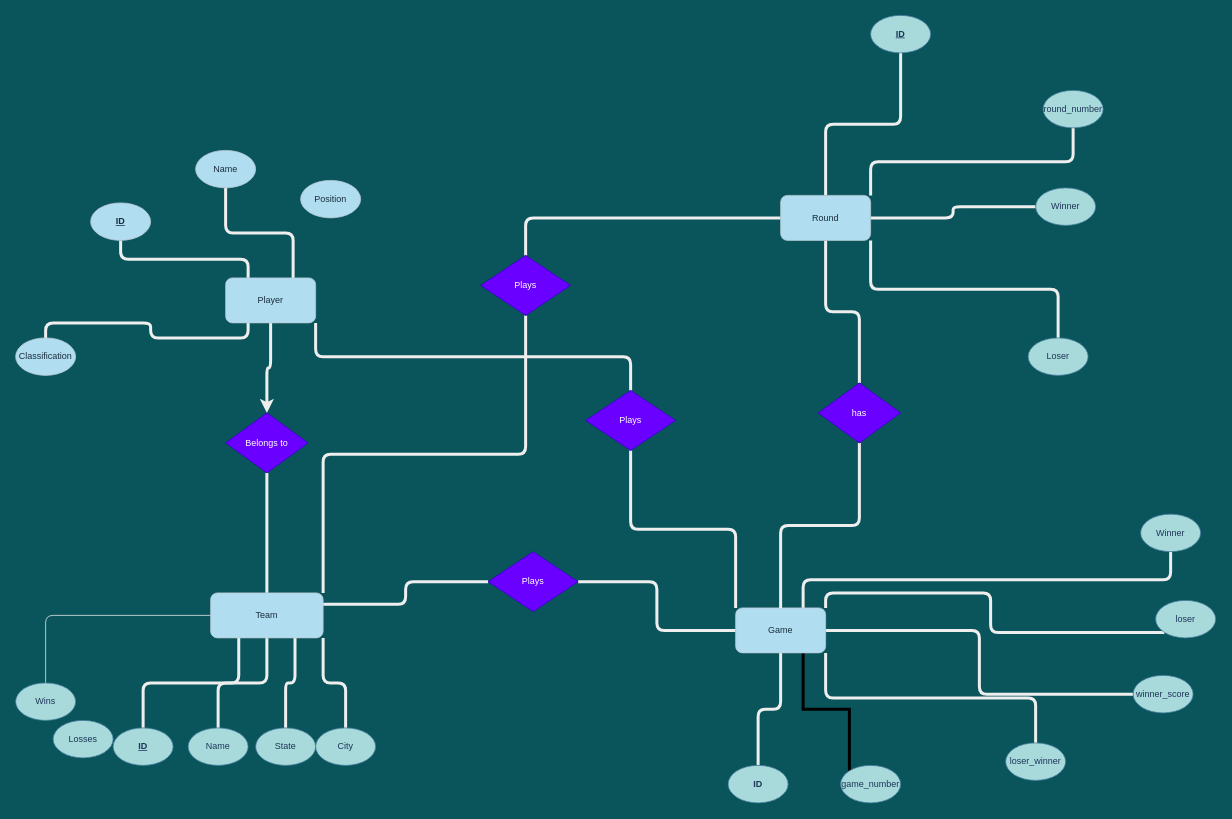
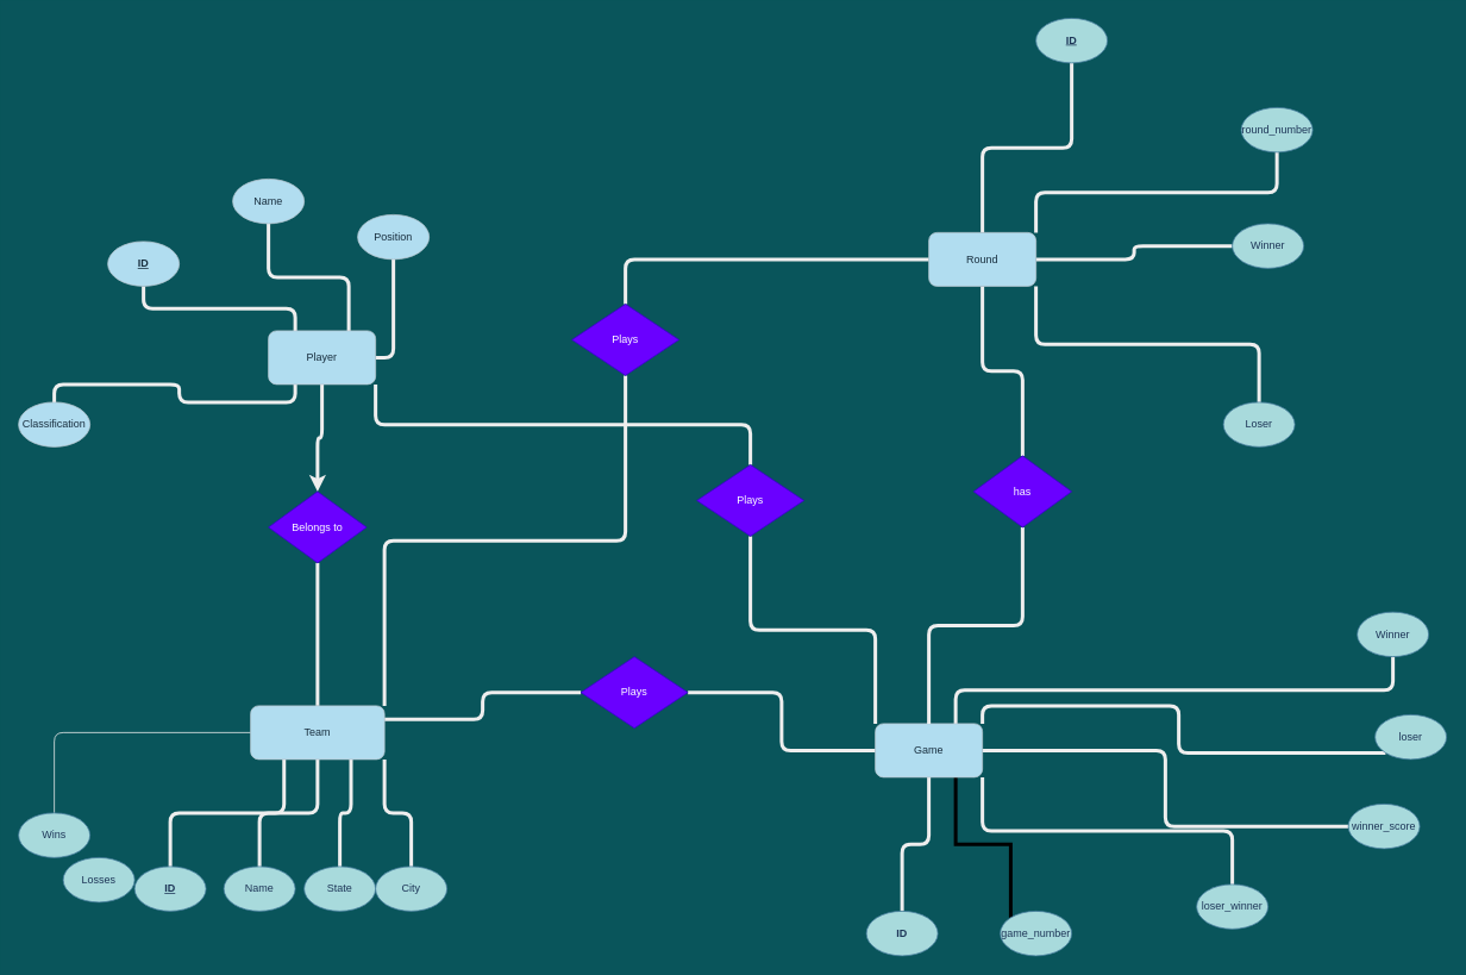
  <mxCell id="0" />
  <mxCell id="1" parent="0" />
  <mxCell id="2" style="edgeStyle=orthogonalEdgeStyle;curved=0;rounded=1;sketch=0;orthogonalLoop=1;jettySize=auto;html=1;exitX=0.25;exitY=0;exitDx=0;exitDy=0;entryX=0.5;entryY=1;entryDx=0;entryDy=0;fontColor=#FFFFFF;strokeColor=#EEEEEE;labelBackgroundColor=#09555B;endArrow=none;endFill=0;strokeWidth=4;" parent="1" source="8" target="35" edge="1"><mxGeometry relative="1" as="geometry" /></mxCell>
  <mxCell id="3" style="edgeStyle=orthogonalEdgeStyle;curved=0;rounded=1;sketch=0;orthogonalLoop=1;jettySize=auto;html=1;exitX=0.75;exitY=0;exitDx=0;exitDy=0;fontColor=#FFFFFF;strokeColor=#EEEEEE;entryX=0.5;entryY=1;entryDx=0;entryDy=0;labelBackgroundColor=#09555B;endArrow=none;endFill=0;strokeWidth=4;" parent="1" source="8" target="34" edge="1"><mxGeometry relative="1" as="geometry"><mxPoint x="460" y="410" as="targetPoint" /></mxGeometry></mxCell>
+ <mxCell id="4" style="edgeStyle=orthogonalEdgeStyle;curved=0;rounded=1;sketch=0;orthogonalLoop=1;jettySize=auto;html=1;exitX=1;exitY=0.5;exitDx=0;exitDy=0;fontColor=#FFFFFF;strokeColor=#EEEEEE;labelBackgroundColor=#09555B;strokeWidth=4;endArrow=none;endFill=0;" parent="1" source="8" target="36" edge="1"><mxGeometry relative="1" as="geometry" /></mxCell>
  <mxCell id="5" style="edgeStyle=orthogonalEdgeStyle;curved=0;rounded=1;sketch=0;orthogonalLoop=1;jettySize=auto;html=1;exitX=0.25;exitY=1;exitDx=0;exitDy=0;fontColor=#FFFFFF;strokeColor=#EEEEEE;endArrow=none;endFill=0;strokeWidth=4;" parent="1" source="8" target="37" edge="1"><mxGeometry relative="1" as="geometry" /></mxCell>
  <mxCell id="6" style="edgeStyle=orthogonalEdgeStyle;curved=0;rounded=1;sketch=0;orthogonalLoop=1;jettySize=auto;html=1;exitX=0.5;exitY=1;exitDx=0;exitDy=0;entryX=0.5;entryY=0;entryDx=0;entryDy=0;fontColor=#FFFFFF;strokeColor=#EEEEEE;strokeWidth=4;" parent="1" source="8" target="51" edge="1"><mxGeometry relative="1" as="geometry" /></mxCell>
  <mxCell id="7" style="edgeStyle=orthogonalEdgeStyle;curved=0;rounded=1;sketch=0;orthogonalLoop=1;jettySize=auto;html=1;exitX=1;exitY=1;exitDx=0;exitDy=0;fontColor=#FFFFFF;strokeColor=#EEEEEE;strokeWidth=4;endArrow=none;endFill=0;" parent="1" source="8" target="59" edge="1"><mxGeometry relative="1" as="geometry" /></mxCell>
  <mxCell id="8" value="Player" style="rounded=1;whiteSpace=wrap;html=1;sketch=0;fontColor=#182E3E;strokeColor=#BAC8D3;fillColor=#B1DDF0;" parent="1" vertex="1"><mxGeometry x="300" y="370" width="120" height="60" as="geometry" /></mxCell>
  <mxCell id="9" style="edgeStyle=orthogonalEdgeStyle;curved=0;rounded=1;sketch=0;orthogonalLoop=1;jettySize=auto;html=1;exitX=0.5;exitY=1;exitDx=0;exitDy=0;entryX=0.5;entryY=0;entryDx=0;entryDy=0;fontColor=#FFFFFF;strokeColor=#EEEEEE;strokeWidth=4;endArrow=none;endFill=0;" parent="1" source="17" target="44" edge="1"><mxGeometry relative="1" as="geometry" /></mxCell>
  <mxCell id="10" style="edgeStyle=orthogonalEdgeStyle;curved=0;rounded=1;sketch=0;orthogonalLoop=1;jettySize=auto;html=1;exitX=1;exitY=1;exitDx=0;exitDy=0;entryX=0.5;entryY=0;entryDx=0;entryDy=0;fontColor=#FFFFFF;strokeColor=#EEEEEE;strokeWidth=4;endArrow=none;endFill=0;" parent="1" source="17" target="45" edge="1"><mxGeometry relative="1" as="geometry" /></mxCell>
  <mxCell id="11" style="edgeStyle=orthogonalEdgeStyle;curved=0;rounded=1;sketch=0;orthogonalLoop=1;jettySize=auto;html=1;exitX=1;exitY=0.5;exitDx=0;exitDy=0;entryX=0;entryY=0.5;entryDx=0;entryDy=0;fontColor=#FFFFFF;strokeColor=#EEEEEE;strokeWidth=4;endArrow=none;endFill=0;" parent="1" source="17" target="49" edge="1"><mxGeometry relative="1" as="geometry" /></mxCell>
  <mxCell id="12" style="edgeStyle=orthogonalEdgeStyle;curved=0;rounded=1;sketch=0;orthogonalLoop=1;jettySize=auto;html=1;exitX=0;exitY=0.5;exitDx=0;exitDy=0;entryX=1;entryY=0.5;entryDx=0;entryDy=0;fontColor=#FFFFFF;strokeColor=#EEEEEE;strokeWidth=4;endArrow=none;endFill=0;" parent="1" source="17" target="52" edge="1"><mxGeometry relative="1" as="geometry" /></mxCell>
  <mxCell id="13" style="edgeStyle=orthogonalEdgeStyle;curved=0;rounded=1;sketch=0;orthogonalLoop=1;jettySize=auto;html=1;exitX=0.75;exitY=0;exitDx=0;exitDy=0;entryX=0.5;entryY=1;entryDx=0;entryDy=0;fontColor=#FFFFFF;strokeColor=#EEEEEE;strokeWidth=4;endArrow=none;endFill=0;" parent="1" source="17" target="54" edge="1"><mxGeometry relative="1" as="geometry" /></mxCell>
  <mxCell id="14" style="edgeStyle=orthogonalEdgeStyle;curved=0;rounded=1;sketch=0;orthogonalLoop=1;jettySize=auto;html=1;exitX=1;exitY=0;exitDx=0;exitDy=0;entryX=0;entryY=1;entryDx=0;entryDy=0;fontColor=#FFFFFF;strokeColor=#EEEEEE;strokeWidth=4;endArrow=none;endFill=0;" parent="1" source="17" target="55" edge="1"><mxGeometry relative="1" as="geometry" /></mxCell>
  <mxCell id="15" style="edgeStyle=orthogonalEdgeStyle;curved=0;rounded=1;sketch=0;orthogonalLoop=1;jettySize=auto;html=1;exitX=0;exitY=0;exitDx=0;exitDy=0;entryX=0.5;entryY=1;entryDx=0;entryDy=0;fontColor=#FFFFFF;strokeColor=#EEEEEE;endArrow=none;endFill=0;strokeWidth=4;" parent="1" source="17" target="59" edge="1"><mxGeometry relative="1" as="geometry" /></mxCell>
  <mxCell id="16" style="edgeStyle=orthogonalEdgeStyle;rounded=0;orthogonalLoop=1;jettySize=auto;html=1;exitX=0.75;exitY=1;exitDx=0;exitDy=0;entryX=0;entryY=0;entryDx=0;entryDy=0;endArrow=none;endFill=0;strokeWidth=4;" edge="1" parent="1" source="17" target="60"><mxGeometry relative="1" as="geometry" /></mxCell>
  <mxCell id="17" value="Game" style="rounded=1;whiteSpace=wrap;html=1;sketch=0;fontColor=#182E3E;strokeColor=#BAC8D3;fillColor=#B1DDF0;" parent="1" vertex="1"><mxGeometry x="980" y="810" width="120" height="60" as="geometry" /></mxCell>
  <mxCell id="18" style="edgeStyle=orthogonalEdgeStyle;curved=0;rounded=1;sketch=0;orthogonalLoop=1;jettySize=auto;html=1;exitX=0.5;exitY=0;exitDx=0;exitDy=0;fontColor=#FFFFFF;strokeColor=#EEEEEE;strokeWidth=4;endArrow=none;endFill=0;" parent="1" source="24" target="47" edge="1"><mxGeometry relative="1" as="geometry" /></mxCell>
  <mxCell id="19" style="edgeStyle=orthogonalEdgeStyle;curved=0;rounded=1;sketch=0;orthogonalLoop=1;jettySize=auto;html=1;exitX=1;exitY=0;exitDx=0;exitDy=0;entryX=0.5;entryY=1;entryDx=0;entryDy=0;fontColor=#FFFFFF;strokeColor=#EEEEEE;strokeWidth=4;endArrow=none;endFill=0;" parent="1" source="24" target="48" edge="1"><mxGeometry relative="1" as="geometry" /></mxCell>
  <mxCell id="20" style="edgeStyle=orthogonalEdgeStyle;curved=0;rounded=1;sketch=0;orthogonalLoop=1;jettySize=auto;html=1;exitX=1;exitY=0.5;exitDx=0;exitDy=0;entryX=0;entryY=0.5;entryDx=0;entryDy=0;fontColor=#FFFFFF;strokeColor=#EEEEEE;strokeWidth=4;endArrow=none;endFill=0;" parent="1" source="24" target="50" edge="1"><mxGeometry relative="1" as="geometry" /></mxCell>
  <mxCell id="21" style="edgeStyle=orthogonalEdgeStyle;curved=0;rounded=1;sketch=0;orthogonalLoop=1;jettySize=auto;html=1;exitX=1;exitY=1;exitDx=0;exitDy=0;fontColor=#FFFFFF;strokeColor=#EEEEEE;entryX=0.5;entryY=0;entryDx=0;entryDy=0;strokeWidth=4;endArrow=none;endFill=0;" parent="1" source="24" target="53" edge="1"><mxGeometry relative="1" as="geometry"><mxPoint x="1250" y="520" as="targetPoint" /></mxGeometry></mxCell>
  <mxCell id="22" value="" style="edgeStyle=orthogonalEdgeStyle;curved=0;rounded=1;sketch=0;orthogonalLoop=1;jettySize=auto;html=1;fontColor=#FFFFFF;strokeColor=#EEEEEE;strokeWidth=4;endArrow=none;endFill=0;" parent="1" source="24" target="57" edge="1"><mxGeometry relative="1" as="geometry" /></mxCell>
  <mxCell id="23" style="edgeStyle=orthogonalEdgeStyle;curved=0;rounded=1;sketch=0;orthogonalLoop=1;jettySize=auto;html=1;exitX=0;exitY=0.5;exitDx=0;exitDy=0;fontColor=#FFFFFF;strokeColor=#EEEEEE;strokeWidth=4;endArrow=none;endFill=0;" parent="1" source="24" target="58" edge="1"><mxGeometry relative="1" as="geometry" /></mxCell>
  <mxCell id="24" value="Round" style="rounded=1;whiteSpace=wrap;html=1;sketch=0;fontColor=#182E3E;strokeColor=#BAC8D3;fillColor=#B1DDF0;" parent="1" vertex="1"><mxGeometry x="1040" y="260" width="120" height="60" as="geometry" /></mxCell>
  <mxCell id="25" style="edgeStyle=orthogonalEdgeStyle;curved=0;rounded=1;sketch=0;orthogonalLoop=1;jettySize=auto;html=1;exitX=0.25;exitY=1;exitDx=0;exitDy=0;entryX=0.5;entryY=0;entryDx=0;entryDy=0;fontColor=#FFFFFF;strokeColor=#EEEEEE;endArrow=none;endFill=0;strokeWidth=4;" parent="1" source="33" target="38" edge="1"><mxGeometry relative="1" as="geometry" /></mxCell>
  <mxCell id="26" style="edgeStyle=orthogonalEdgeStyle;curved=0;rounded=1;sketch=0;orthogonalLoop=1;jettySize=auto;html=1;exitX=0.5;exitY=1;exitDx=0;exitDy=0;entryX=0.5;entryY=0;entryDx=0;entryDy=0;fontColor=#FFFFFF;strokeColor=#EEEEEE;strokeWidth=4;endArrow=none;endFill=0;" parent="1" source="33" target="39" edge="1"><mxGeometry relative="1" as="geometry" /></mxCell>
  <mxCell id="27" style="edgeStyle=orthogonalEdgeStyle;curved=0;rounded=1;sketch=0;orthogonalLoop=1;jettySize=auto;html=1;exitX=0.75;exitY=1;exitDx=0;exitDy=0;entryX=0.5;entryY=0;entryDx=0;entryDy=0;fontColor=#FFFFFF;strokeColor=#EEEEEE;strokeWidth=4;endArrow=none;endFill=0;" parent="1" source="33" target="40" edge="1"><mxGeometry relative="1" as="geometry" /></mxCell>
  <mxCell id="28" style="edgeStyle=orthogonalEdgeStyle;curved=0;rounded=1;sketch=0;orthogonalLoop=1;jettySize=auto;html=1;exitX=1;exitY=1;exitDx=0;exitDy=0;entryX=0.5;entryY=0;entryDx=0;entryDy=0;fontColor=#FFFFFF;strokeColor=#EEEEEE;strokeWidth=4;endArrow=none;endFill=0;" parent="1" source="33" target="41" edge="1"><mxGeometry relative="1" as="geometry" /></mxCell>
  <mxCell id="29" style="edgeStyle=orthogonalEdgeStyle;curved=0;rounded=1;sketch=0;orthogonalLoop=1;jettySize=auto;html=1;exitX=0;exitY=0.5;exitDx=0;exitDy=0;fontColor=#FFFFFF;strokeColor=#EEEEEE;entryX=0.5;entryY=0;entryDx=0;entryDy=0;endArrow=none;endFill=0;" parent="1" source="33" target="42" edge="1"><mxGeometry relative="1" as="geometry"><mxPoint x="80" y="800" as="targetPoint" /></mxGeometry></mxCell>
  <mxCell id="30" style="edgeStyle=orthogonalEdgeStyle;curved=0;rounded=1;sketch=0;orthogonalLoop=1;jettySize=auto;html=1;exitX=0.5;exitY=0;exitDx=0;exitDy=0;entryX=0.5;entryY=1;entryDx=0;entryDy=0;fontColor=#FFFFFF;strokeColor=#EEEEEE;strokeWidth=4;endArrow=none;endFill=0;" parent="1" source="33" target="51" edge="1"><mxGeometry relative="1" as="geometry" /></mxCell>
  <mxCell id="31" style="edgeStyle=orthogonalEdgeStyle;curved=0;rounded=1;sketch=0;orthogonalLoop=1;jettySize=auto;html=1;exitX=1;exitY=0.25;exitDx=0;exitDy=0;entryX=0;entryY=0.5;entryDx=0;entryDy=0;fontColor=#FFFFFF;strokeColor=#EEEEEE;strokeWidth=4;endArrow=none;endFill=0;" parent="1" source="33" target="52" edge="1"><mxGeometry relative="1" as="geometry" /></mxCell>
  <mxCell id="32" style="edgeStyle=orthogonalEdgeStyle;curved=0;rounded=1;sketch=0;orthogonalLoop=1;jettySize=auto;html=1;exitX=1;exitY=0;exitDx=0;exitDy=0;fontColor=#FFFFFF;strokeColor=#EEEEEE;entryX=0.5;entryY=1;entryDx=0;entryDy=0;strokeWidth=4;endArrow=none;endFill=0;" parent="1" source="33" target="58" edge="1"><mxGeometry relative="1" as="geometry"><mxPoint x="620" y="560" as="targetPoint" /></mxGeometry></mxCell>
  <mxCell id="33" value="Team" style="rounded=1;whiteSpace=wrap;html=1;sketch=0;fontColor=#182E3E;strokeColor=#BAC8D3;fillColor=#B1DDF0;" parent="1" vertex="1"><mxGeometry x="280" y="790" width="150" height="60" as="geometry" /></mxCell>
  <mxCell id="34" value="Name" style="ellipse;whiteSpace=wrap;html=1;rounded=0;sketch=0;fontColor=#182E3E;strokeColor=#BAC8D3;fillColor=#B1DDF0;" parent="1" vertex="1"><mxGeometry x="260" y="200" width="80" height="50" as="geometry" /></mxCell>
  <mxCell id="35" value="&lt;b&gt;&lt;u&gt;ID&lt;/u&gt;&lt;/b&gt;" style="ellipse;whiteSpace=wrap;html=1;rounded=0;sketch=0;fontColor=#182E3E;strokeColor=#BAC8D3;fillColor=#B1DDF0;" parent="1" vertex="1"><mxGeometry x="120" y="270" width="80" height="50" as="geometry" /></mxCell>
  <mxCell id="36" value="Position" style="ellipse;whiteSpace=wrap;html=1;rounded=0;sketch=0;fontColor=#182E3E;strokeColor=#BAC8D3;fillColor=#B1DDF0;" parent="1" vertex="1"><mxGeometry x="400" y="240" width="80" height="50" as="geometry" /></mxCell>
  <mxCell id="37" value="Classification" style="ellipse;whiteSpace=wrap;html=1;rounded=0;sketch=0;fontColor=#182E3E;strokeColor=#BAC8D3;fillColor=#B1DDF0;" parent="1" vertex="1"><mxGeometry x="20" y="450" width="80" height="50" as="geometry" /></mxCell>
  <mxCell id="38" value="&lt;b&gt;&lt;u&gt;ID&lt;/u&gt;&lt;/b&gt;" style="ellipse;whiteSpace=wrap;html=1;rounded=0;sketch=0;fontColor=#1D3557;strokeColor=#457B9D;fillColor=#A8DADC;" parent="1" vertex="1"><mxGeometry x="150" y="970" width="80" height="50" as="geometry" /></mxCell>
  <mxCell id="39" value="Name" style="ellipse;whiteSpace=wrap;html=1;rounded=0;sketch=0;fontColor=#1D3557;strokeColor=#457B9D;fillColor=#A8DADC;" parent="1" vertex="1"><mxGeometry x="250" y="970" width="80" height="50" as="geometry" /></mxCell>
  <mxCell id="40" value="State" style="ellipse;whiteSpace=wrap;html=1;rounded=0;sketch=0;fontColor=#1D3557;strokeColor=#457B9D;fillColor=#A8DADC;" parent="1" vertex="1"><mxGeometry x="340" y="970" width="80" height="50" as="geometry" /></mxCell>
  <mxCell id="41" value="City" style="ellipse;whiteSpace=wrap;html=1;rounded=0;sketch=0;fontColor=#1D3557;strokeColor=#457B9D;fillColor=#A8DADC;" parent="1" vertex="1"><mxGeometry x="420" y="970" width="80" height="50" as="geometry" /></mxCell>
  <mxCell id="42" value="Wins" style="ellipse;whiteSpace=wrap;html=1;rounded=0;sketch=0;fontColor=#1D3557;strokeColor=#457B9D;fillColor=#A8DADC;" parent="1" vertex="1"><mxGeometry x="20" y="910" width="80" height="50" as="geometry" /></mxCell>
  <mxCell id="43" value="Losses" style="ellipse;whiteSpace=wrap;html=1;rounded=0;sketch=0;fontColor=#1D3557;strokeColor=#457B9D;fillColor=#A8DADC;" parent="1" vertex="1"><mxGeometry x="70" y="960" width="80" height="50" as="geometry" /></mxCell>
  <mxCell id="44" value="&lt;b&gt;ID&lt;/b&gt;" style="ellipse;whiteSpace=wrap;html=1;rounded=0;sketch=0;fontColor=#1D3557;strokeColor=#457B9D;fillColor=#A8DADC;" parent="1" vertex="1"><mxGeometry x="970" y="1020" width="80" height="50" as="geometry" /></mxCell>
  <mxCell id="45" value="loser_winner" style="ellipse;whiteSpace=wrap;html=1;rounded=0;sketch=0;fontColor=#1D3557;strokeColor=#457B9D;fillColor=#A8DADC;" parent="1" vertex="1"><mxGeometry x="1340" y="990" width="80" height="50" as="geometry" /></mxCell>
  <mxCell id="46" style="edgeStyle=orthogonalEdgeStyle;curved=0;rounded=1;sketch=0;orthogonalLoop=1;jettySize=auto;html=1;exitX=0.5;exitY=1;exitDx=0;exitDy=0;fontColor=#FFFFFF;strokeColor=#EEEEEE;" parent="1" source="38" target="38" edge="1"><mxGeometry relative="1" as="geometry" /></mxCell>
  <mxCell id="47" value="&lt;b&gt;&lt;u&gt;ID&lt;/u&gt;&lt;/b&gt;" style="ellipse;whiteSpace=wrap;html=1;rounded=0;sketch=0;fontColor=#1D3557;strokeColor=#457B9D;fillColor=#A8DADC;" parent="1" vertex="1"><mxGeometry x="1160" y="20" width="80" height="50" as="geometry" /></mxCell>
  <mxCell id="48" value="round_number" style="ellipse;whiteSpace=wrap;html=1;rounded=0;sketch=0;fontColor=#1D3557;strokeColor=#457B9D;fillColor=#A8DADC;" parent="1" vertex="1"><mxGeometry x="1390" y="120" width="80" height="50" as="geometry" /></mxCell>
  <mxCell id="49" value="winner_score" style="ellipse;whiteSpace=wrap;html=1;rounded=0;sketch=0;fontColor=#1D3557;strokeColor=#457B9D;fillColor=#A8DADC;" parent="1" vertex="1"><mxGeometry x="1510" y="900" width="80" height="50" as="geometry" /></mxCell>
  <mxCell id="50" value="Winner" style="ellipse;whiteSpace=wrap;html=1;rounded=0;sketch=0;fontColor=#1D3557;strokeColor=#457B9D;fillColor=#A8DADC;" parent="1" vertex="1"><mxGeometry x="1380" y="250" width="80" height="50" as="geometry" /></mxCell>
  <mxCell id="51" value="Belongs to" style="rhombus;whiteSpace=wrap;html=1;rounded=0;sketch=0;fontColor=#ffffff;strokeColor=#3700CC;fillColor=#6a00ff;" parent="1" vertex="1"><mxGeometry x="300" y="550" width="110" height="80" as="geometry" /></mxCell>
  <mxCell id="52" value="Plays" style="rhombus;whiteSpace=wrap;html=1;rounded=0;sketch=0;fontColor=#ffffff;strokeColor=#3700CC;fillColor=#6a00ff;" parent="1" vertex="1"><mxGeometry x="650" y="735" width="120" height="80" as="geometry" /></mxCell>
  <mxCell id="53" value="Loser" style="ellipse;whiteSpace=wrap;html=1;rounded=0;sketch=0;fontColor=#1D3557;strokeColor=#457B9D;fillColor=#A8DADC;" parent="1" vertex="1"><mxGeometry x="1370" y="450" width="80" height="50" as="geometry" /></mxCell>
  <mxCell id="54" value="Winner" style="ellipse;whiteSpace=wrap;html=1;rounded=0;sketch=0;fontColor=#1D3557;strokeColor=#457B9D;fillColor=#A8DADC;" parent="1" vertex="1"><mxGeometry x="1520" y="685" width="80" height="50" as="geometry" /></mxCell>
  <mxCell id="55" value="loser" style="ellipse;whiteSpace=wrap;html=1;rounded=0;sketch=0;fontColor=#1D3557;strokeColor=#457B9D;fillColor=#A8DADC;" parent="1" vertex="1"><mxGeometry x="1540" y="800" width="80" height="50" as="geometry" /></mxCell>
  <mxCell id="56" value="" style="edgeStyle=orthogonalEdgeStyle;curved=0;rounded=1;sketch=0;orthogonalLoop=1;jettySize=auto;html=1;fontColor=#FFFFFF;strokeColor=#EEEEEE;endArrow=none;endFill=0;strokeWidth=4;" parent="1" source="57" target="17" edge="1"><mxGeometry relative="1" as="geometry" /></mxCell>
  <mxCell id="57" value="has" style="rhombus;whiteSpace=wrap;html=1;rounded=0;sketch=0;fontColor=#ffffff;strokeColor=#3700CC;fillColor=#6a00ff;" parent="1" vertex="1"><mxGeometry x="1090" y="510" width="110" height="80" as="geometry" /></mxCell>
  <mxCell id="58" value="Plays" style="rhombus;whiteSpace=wrap;html=1;rounded=0;sketch=0;fontColor=#ffffff;strokeColor=#3700CC;fillColor=#6a00ff;" parent="1" vertex="1"><mxGeometry x="640" y="340" width="120" height="80" as="geometry" /></mxCell>
  <mxCell id="59" value="Plays" style="rhombus;whiteSpace=wrap;html=1;rounded=0;sketch=0;fontColor=#ffffff;strokeColor=#3700CC;fillColor=#6a00ff;" parent="1" vertex="1"><mxGeometry x="780" y="520" width="120" height="80" as="geometry" /></mxCell>
  <mxCell id="60" value="game_number" style="ellipse;whiteSpace=wrap;html=1;rounded=0;sketch=0;fontColor=#1D3557;strokeColor=#457B9D;fillColor=#A8DADC;" vertex="1" parent="1"><mxGeometry x="1120" y="1020" width="80" height="50" as="geometry" /></mxCell>
